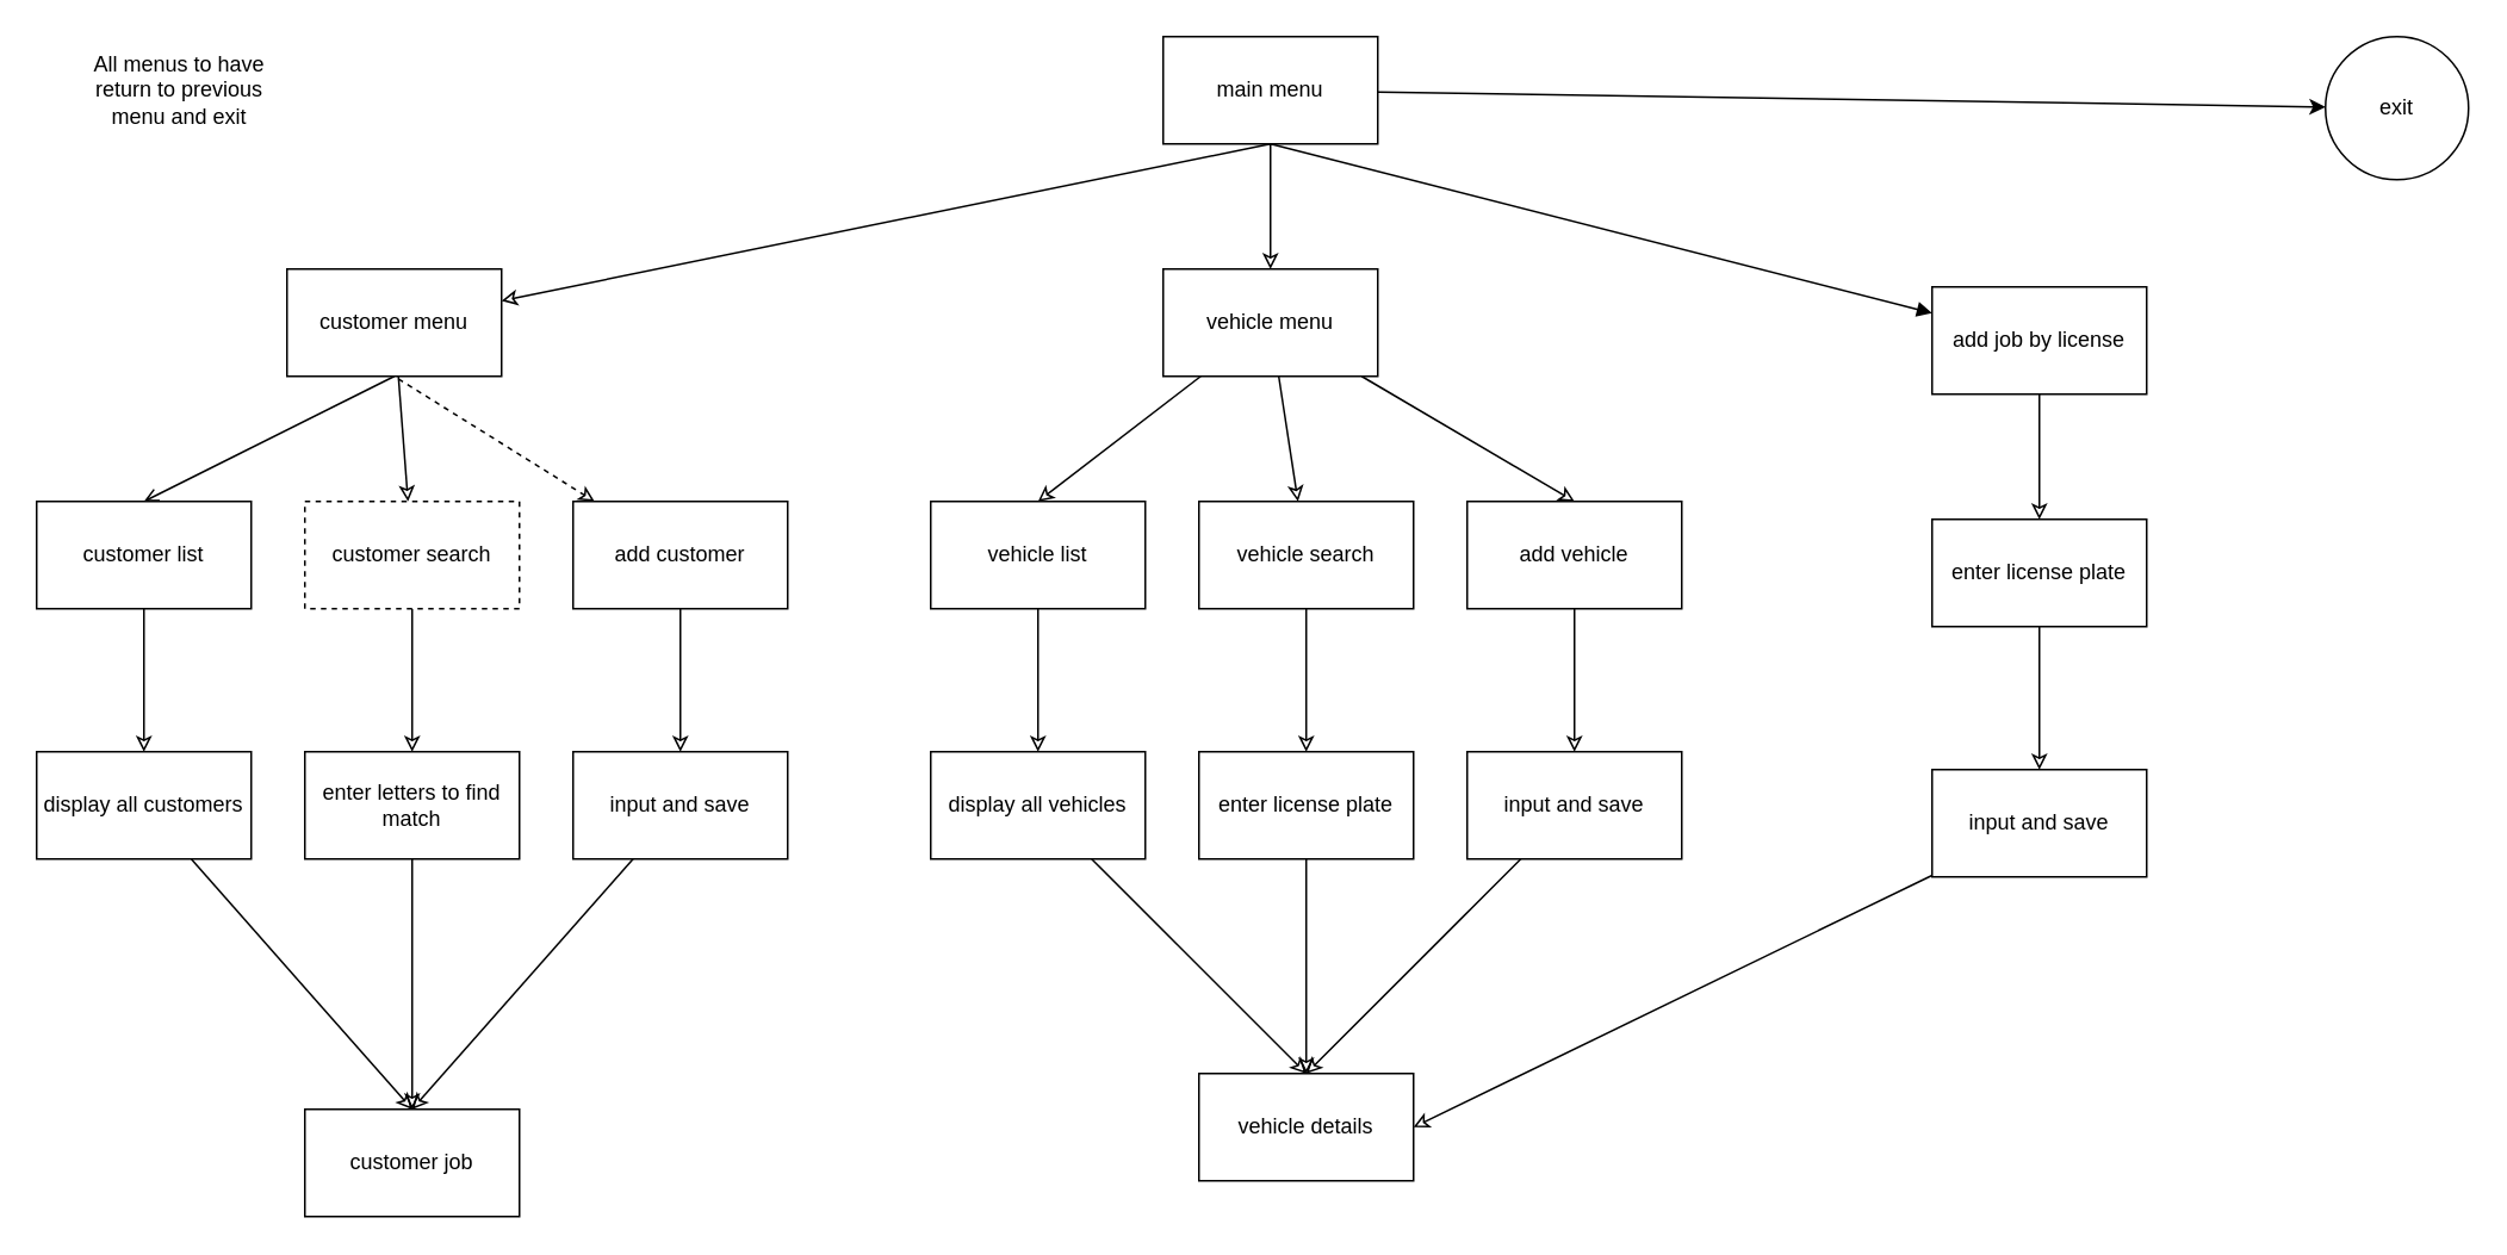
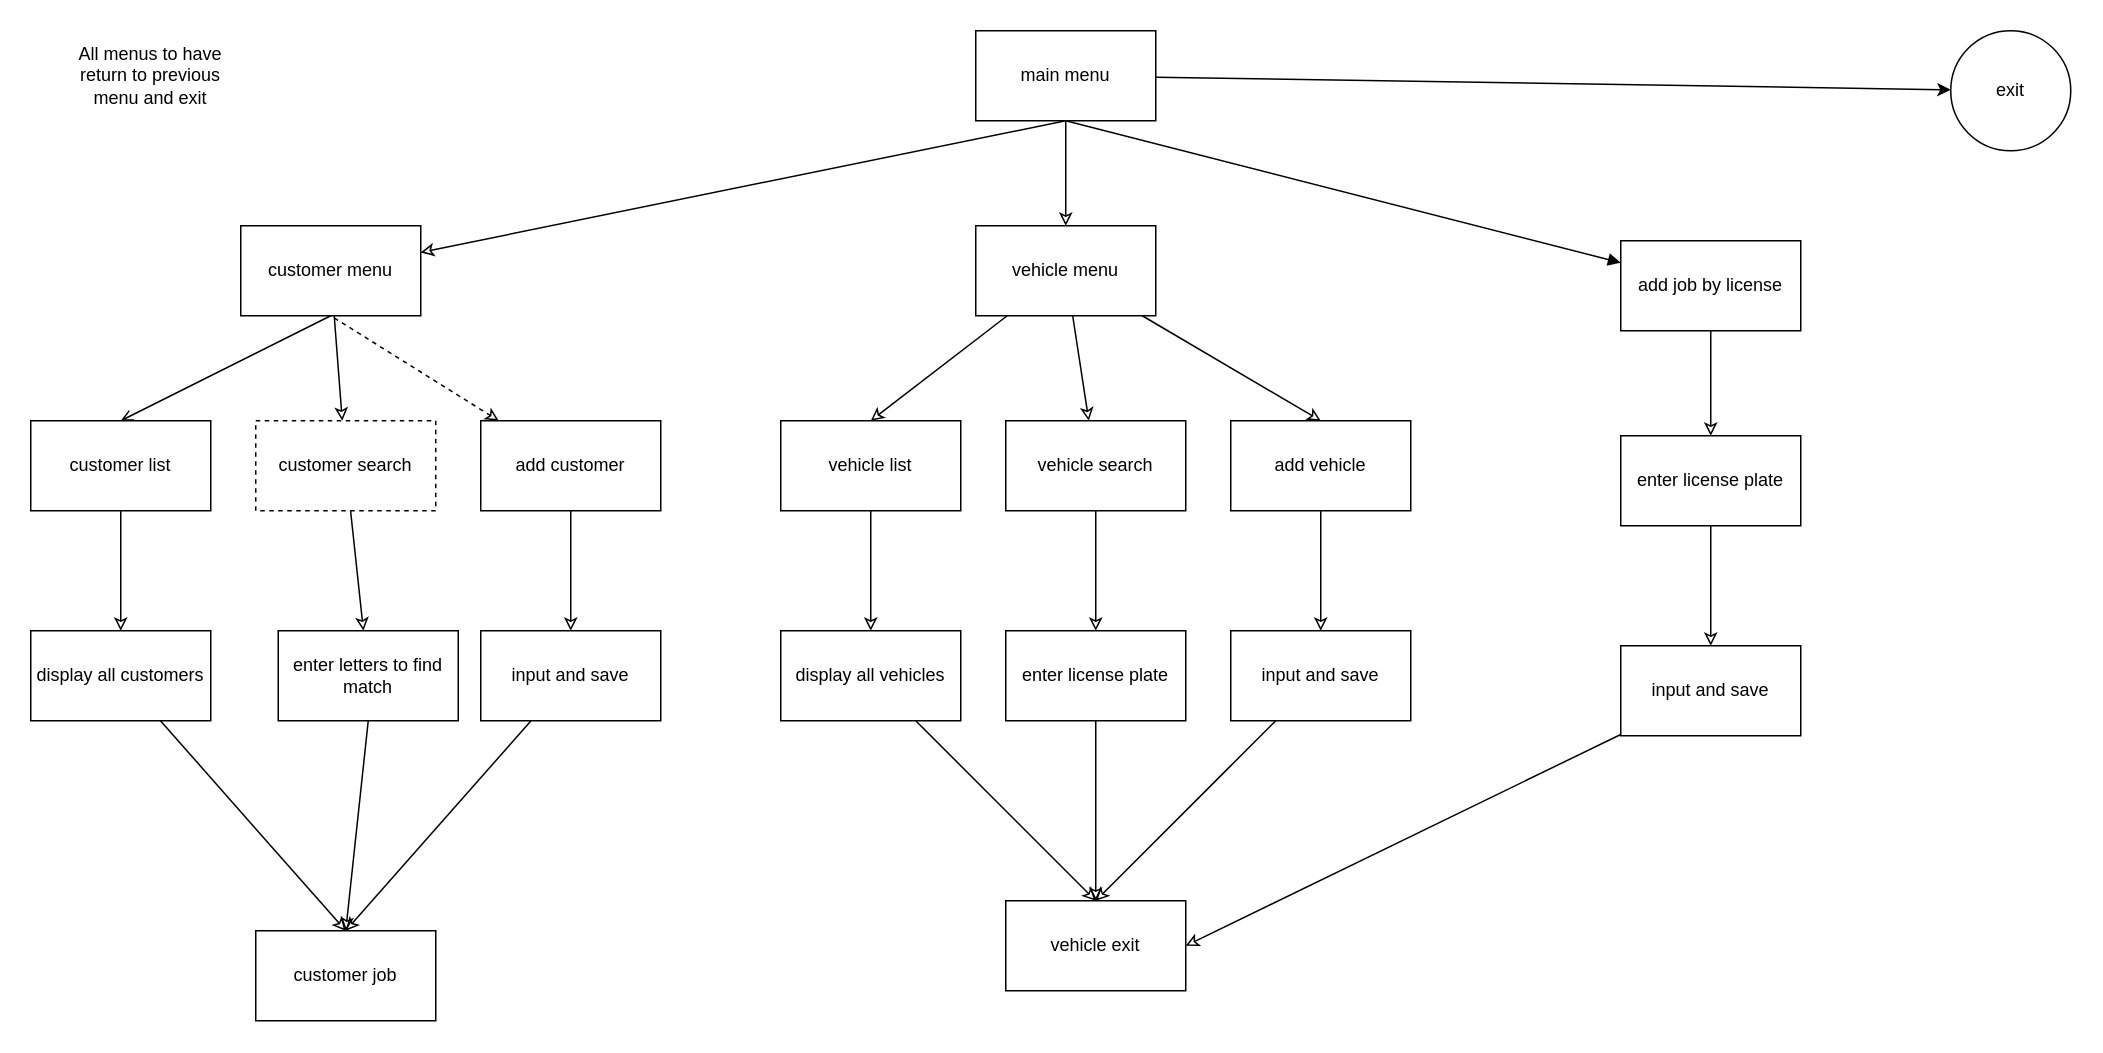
  <mxCell id="0" />
  <mxCell id="1" parent="0" />
  <mxCell id="2" value="" style="edgeStyle=none;html=1;" parent="1" source="3" target="15" edge="1"><mxGeometry relative="1" as="geometry" /></mxCell>
  <mxCell id="3" value="main menu" style="rounded=0;whiteSpace=wrap;html=1;" parent="1" vertex="1"><mxGeometry x="650" y="20" width="120" height="60" as="geometry" /></mxCell>
  <mxCell id="4" style="edgeStyle=none;html=1;entryX=0.5;entryY=1;entryDx=0;entryDy=0;endArrow=none;endFill=0;startArrow=classic;startFill=0;" parent="1" source="6" target="3" edge="1"><mxGeometry relative="1" as="geometry" /></mxCell>
  <mxCell id="5" style="edgeStyle=none;html=1;entryX=0.5;entryY=0;entryDx=0;entryDy=0;startArrow=none;startFill=0;endArrow=open;endFill=1;exitX=0.5;exitY=1;exitDx=0;exitDy=0;" parent="1" source="6" target="17" edge="1"><mxGeometry relative="1" as="geometry" /></mxCell>
  <mxCell id="6" value="customer menu" style="rounded=0;whiteSpace=wrap;html=1;" parent="1" vertex="1"><mxGeometry x="160" y="150" width="120" height="60" as="geometry" /></mxCell>
  <mxCell id="7" value="" style="edgeStyle=none;html=1;startArrow=classic;startFill=0;endArrow=none;endFill=0;" parent="1" source="11" target="3" edge="1"><mxGeometry relative="1" as="geometry" /></mxCell>
  <mxCell id="8" value="" style="edgeStyle=none;html=1;startArrow=none;startFill=0;endArrow=classic;endFill=0;" parent="1" source="11" target="35" edge="1"><mxGeometry relative="1" as="geometry" /></mxCell>
  <mxCell id="9" style="edgeStyle=none;html=1;entryX=0.5;entryY=0;entryDx=0;entryDy=0;startArrow=none;startFill=0;endArrow=classic;endFill=0;" parent="1" source="11" target="33" edge="1"><mxGeometry relative="1" as="geometry" /></mxCell>
  <mxCell id="10" style="edgeStyle=none;html=1;entryX=0.5;entryY=0;entryDx=0;entryDy=0;startArrow=none;startFill=0;endArrow=classic;endFill=0;" parent="1" source="11" target="37" edge="1"><mxGeometry relative="1" as="geometry" /></mxCell>
  <mxCell id="11" value="vehicle menu" style="rounded=0;whiteSpace=wrap;html=1;" parent="1" vertex="1"><mxGeometry x="650" y="150" width="120" height="60" as="geometry" /></mxCell>
  <mxCell id="12" style="edgeStyle=none;html=1;entryX=0.5;entryY=1;entryDx=0;entryDy=0;startArrow=block;startFill=1;endArrow=none;endFill=0;" parent="1" source="14" target="3" edge="1"><mxGeometry relative="1" as="geometry" /></mxCell>
  <mxCell id="13" value="" style="edgeStyle=none;html=1;startArrow=none;startFill=0;endArrow=classic;endFill=0;" parent="1" source="14" target="46" edge="1"><mxGeometry relative="1" as="geometry" /></mxCell>
  <mxCell id="14" value="add job by license" style="rounded=0;whiteSpace=wrap;html=1;" parent="1" vertex="1"><mxGeometry x="1080" y="160" width="120" height="60" as="geometry" /></mxCell>
  <mxCell id="15" value="exit" style="ellipse;whiteSpace=wrap;html=1;rounded=0;" parent="1" vertex="1"><mxGeometry x="1300" y="20" width="80" height="80" as="geometry" /></mxCell>
  <mxCell id="16" value="" style="edgeStyle=none;html=1;startArrow=none;startFill=0;endArrow=classic;endFill=0;" parent="1" source="17" target="25" edge="1"><mxGeometry relative="1" as="geometry" /></mxCell>
  <mxCell id="17" value="customer list" style="rounded=0;whiteSpace=wrap;html=1;" parent="1" vertex="1"><mxGeometry x="20" y="280" width="120" height="60" as="geometry" /></mxCell>
  <mxCell id="18" value="" style="edgeStyle=none;html=1;startArrow=classic;startFill=0;endArrow=none;endFill=0;" parent="1" source="20" target="6" edge="1"><mxGeometry relative="1" as="geometry" /></mxCell>
  <mxCell id="19" value="" style="edgeStyle=none;html=1;startArrow=none;startFill=0;endArrow=classic;endFill=0;" parent="1" source="20" target="28" edge="1"><mxGeometry relative="1" as="geometry" /></mxCell>
  <mxCell id="20" value="customer search" style="rounded=0;whiteSpace=wrap;html=1;dashed=1;" parent="1" vertex="1"><mxGeometry x="170" y="280" width="120" height="60" as="geometry" /></mxCell>
  <mxCell id="21" style="edgeStyle=none;html=1;entryX=0.5;entryY=1;entryDx=0;entryDy=0;startArrow=classic;startFill=0;endArrow=none;endFill=0;dashed=1;" parent="1" source="23" target="6" edge="1"><mxGeometry relative="1" as="geometry" /></mxCell>
  <mxCell id="22" value="" style="edgeStyle=none;html=1;startArrow=none;startFill=0;endArrow=classic;endFill=0;" parent="1" source="23" target="30" edge="1"><mxGeometry relative="1" as="geometry" /></mxCell>
  <mxCell id="23" value="add customer" style="rounded=0;whiteSpace=wrap;html=1;" parent="1" vertex="1"><mxGeometry x="320" y="280" width="120" height="60" as="geometry" /></mxCell>
  <mxCell id="24" value="" style="edgeStyle=none;html=1;startArrow=none;startFill=0;endArrow=classic;endFill=0;entryX=0.5;entryY=0;entryDx=0;entryDy=0;" parent="1" source="25" target="31" edge="1"><mxGeometry relative="1" as="geometry" /></mxCell>
  <mxCell id="25" value="display all customers" style="rounded=0;whiteSpace=wrap;html=1;" parent="1" vertex="1"><mxGeometry x="20" y="420" width="120" height="60" as="geometry" /></mxCell>
  <mxCell id="26" value="All menus to have return to previous menu and exit" style="text;html=1;strokeColor=none;fillColor=none;align=center;verticalAlign=middle;whiteSpace=wrap;rounded=0;" parent="1" vertex="1"><mxGeometry x="50" y="35" width="100" height="30" as="geometry" /></mxCell>
  <mxCell id="27" style="edgeStyle=none;html=1;entryX=0.5;entryY=0;entryDx=0;entryDy=0;startArrow=none;startFill=0;endArrow=classic;endFill=0;exitX=0.5;exitY=1;exitDx=0;exitDy=0;" parent="1" source="28" target="31" edge="1"><mxGeometry relative="1" as="geometry" /></mxCell>
- <mxCell id="28" value="enter letters to find match" style="rounded=0;whiteSpace=wrap;html=1;" parent="1" vertex="1"><mxGeometry x="170" y="420" width="120" height="60" as="geometry" /></mxCell>
+ <mxCell id="28" value="enter letters to find match" style="rounded=0;whiteSpace=wrap;html=1;" parent="1" vertex="1"><mxGeometry x="185" y="420" width="120" height="60" as="geometry" /></mxCell>
  <mxCell id="29" style="edgeStyle=none;html=1;entryX=0.5;entryY=0;entryDx=0;entryDy=0;startArrow=none;startFill=0;endArrow=classic;endFill=0;" parent="1" source="30" target="31" edge="1"><mxGeometry relative="1" as="geometry"><Array as="points" /></mxGeometry></mxCell>
  <mxCell id="30" value="input and save" style="rounded=0;whiteSpace=wrap;html=1;" parent="1" vertex="1"><mxGeometry x="320" y="420" width="120" height="60" as="geometry" /></mxCell>
  <mxCell id="31" value="customer job" style="rounded=0;whiteSpace=wrap;html=1;" parent="1" vertex="1"><mxGeometry x="170" y="620" width="120" height="60" as="geometry" /></mxCell>
  <mxCell id="32" value="" style="edgeStyle=none;html=1;startArrow=none;startFill=0;endArrow=classic;endFill=0;" parent="1" source="33" target="39" edge="1"><mxGeometry relative="1" as="geometry" /></mxCell>
  <mxCell id="33" value="vehicle list" style="rounded=0;whiteSpace=wrap;html=1;" parent="1" vertex="1"><mxGeometry x="520" y="280" width="120" height="60" as="geometry" /></mxCell>
  <mxCell id="34" value="" style="edgeStyle=none;html=1;startArrow=none;startFill=0;endArrow=classic;endFill=0;" parent="1" source="35" target="41" edge="1"><mxGeometry relative="1" as="geometry" /></mxCell>
  <mxCell id="35" value="vehicle search" style="rounded=0;whiteSpace=wrap;html=1;" parent="1" vertex="1"><mxGeometry x="670" y="280" width="120" height="60" as="geometry" /></mxCell>
  <mxCell id="36" value="" style="edgeStyle=none;html=1;startArrow=none;startFill=0;endArrow=classic;endFill=0;" parent="1" source="37" target="43" edge="1"><mxGeometry relative="1" as="geometry" /></mxCell>
  <mxCell id="37" value="add vehicle" style="rounded=0;whiteSpace=wrap;html=1;" parent="1" vertex="1"><mxGeometry x="820" y="280" width="120" height="60" as="geometry" /></mxCell>
  <mxCell id="38" value="" style="edgeStyle=none;html=1;startArrow=none;startFill=0;endArrow=classic;endFill=0;entryX=0.5;entryY=0;entryDx=0;entryDy=0;" parent="1" source="39" target="44" edge="1"><mxGeometry relative="1" as="geometry" /></mxCell>
  <mxCell id="39" value="display all vehicles" style="rounded=0;whiteSpace=wrap;html=1;" parent="1" vertex="1"><mxGeometry x="520" y="420" width="120" height="60" as="geometry" /></mxCell>
  <mxCell id="40" style="edgeStyle=none;html=1;entryX=0.5;entryY=0;entryDx=0;entryDy=0;startArrow=none;startFill=0;endArrow=classic;endFill=0;exitX=0.5;exitY=1;exitDx=0;exitDy=0;" parent="1" source="41" target="44" edge="1"><mxGeometry relative="1" as="geometry" /></mxCell>
  <mxCell id="41" value="enter license plate" style="rounded=0;whiteSpace=wrap;html=1;" parent="1" vertex="1"><mxGeometry x="670" y="420" width="120" height="60" as="geometry" /></mxCell>
  <mxCell id="42" style="edgeStyle=none;html=1;entryX=0.5;entryY=0;entryDx=0;entryDy=0;startArrow=none;startFill=0;endArrow=classic;endFill=0;" parent="1" source="43" target="44" edge="1"><mxGeometry relative="1" as="geometry"><Array as="points"><mxPoint x="810" y="520" /></Array></mxGeometry></mxCell>
  <mxCell id="43" value="input and save" style="rounded=0;whiteSpace=wrap;html=1;" parent="1" vertex="1"><mxGeometry x="820" y="420" width="120" height="60" as="geometry" /></mxCell>
- <mxCell id="44" value="vehicle details" style="rounded=0;whiteSpace=wrap;html=1;" parent="1" vertex="1"><mxGeometry x="670" y="600" width="120" height="60" as="geometry" /></mxCell>
+ <mxCell id="44" value="vehicle exit" style="rounded=0;whiteSpace=wrap;html=1;" parent="1" vertex="1"><mxGeometry x="670" y="600" width="120" height="60" as="geometry" /></mxCell>
  <mxCell id="45" value="" style="edgeStyle=none;html=1;startArrow=none;startFill=0;endArrow=classic;endFill=0;" parent="1" source="46" target="48" edge="1"><mxGeometry relative="1" as="geometry" /></mxCell>
  <mxCell id="46" value="enter license plate" style="rounded=0;whiteSpace=wrap;html=1;" parent="1" vertex="1"><mxGeometry x="1080" y="290" width="120" height="60" as="geometry" /></mxCell>
  <mxCell id="47" style="edgeStyle=none;html=1;entryX=1;entryY=0.5;entryDx=0;entryDy=0;startArrow=none;startFill=0;endArrow=classic;endFill=0;" parent="1" source="48" target="44" edge="1"><mxGeometry relative="1" as="geometry" /></mxCell>
  <mxCell id="48" value="input and save" style="rounded=0;whiteSpace=wrap;html=1;" parent="1" vertex="1"><mxGeometry x="1080" y="430" width="120" height="60" as="geometry" /></mxCell>
